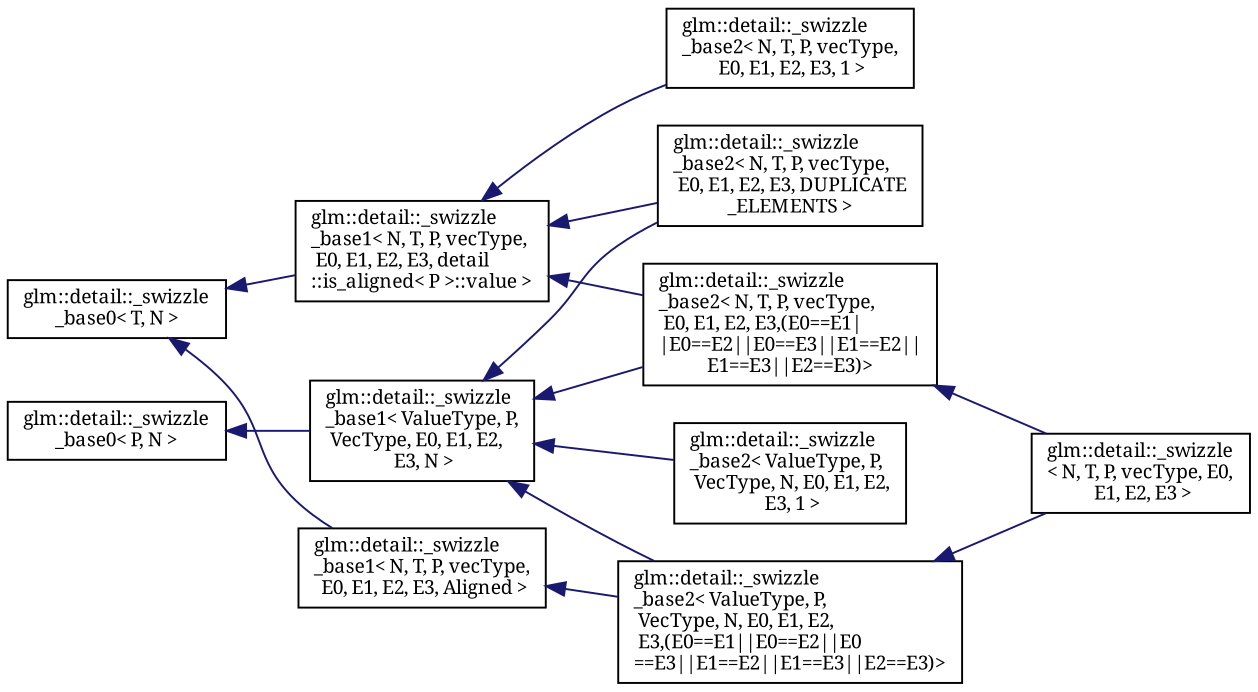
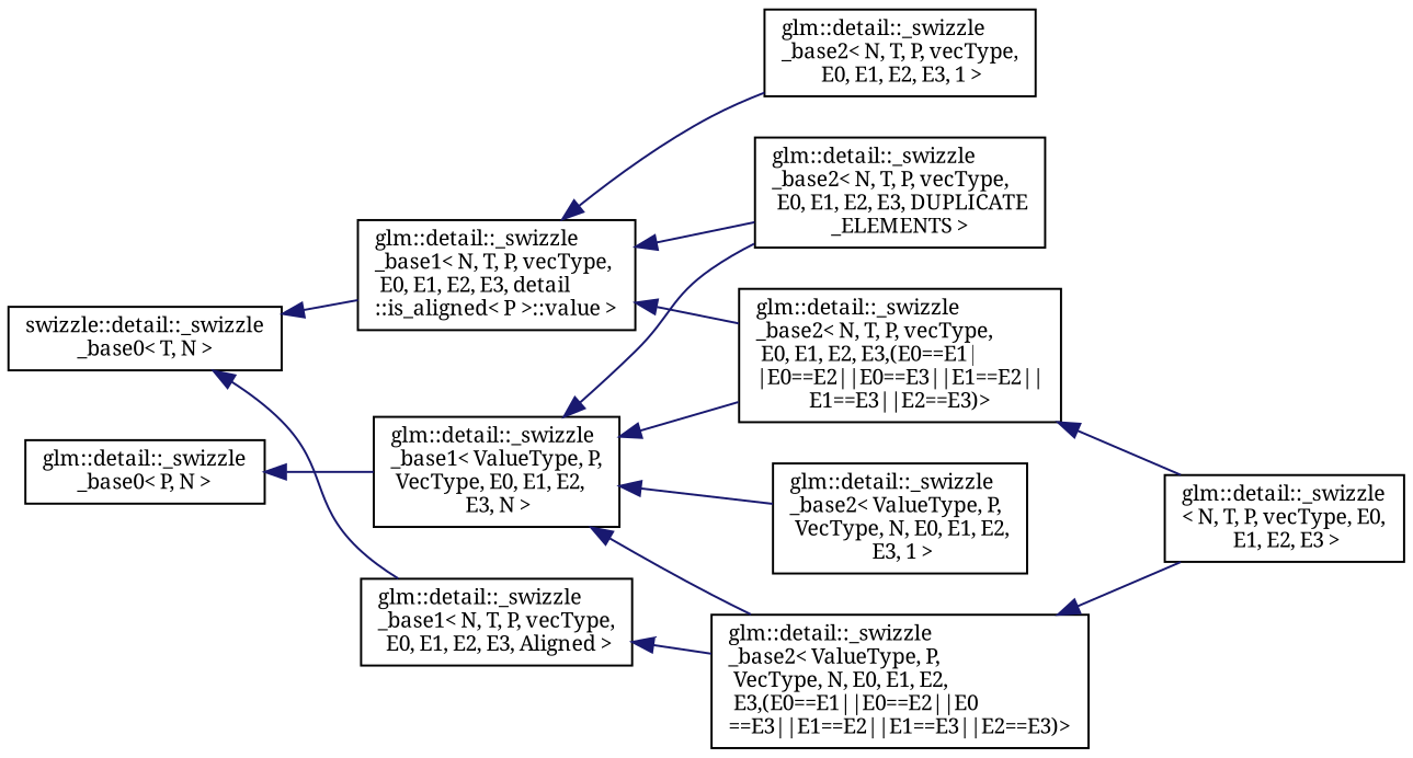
  digraph {
    rankdir=LR
    fontname="Noto Serif"
    node [color=black fillcolor=white fontname="Noto Serif" fontsize=10 shape=record style=filled]
    edge [color=midnightblue dir=back fontname="Noto Serif" fontsize=10 labelfontname=Helvetica labelfontsize=10 style=solid]
-   n1 [height=0.2 label="glm::detail::_swizzle\l_base0\< T, N \>" width=0.4]
+   n1 [height=0.2 label="swizzle::detail::_swizzle\l_base0\< T, N \>" width=0.4]
    n2 [height=0.2 label="glm::detail::_swizzle\l_base1\< N, T, P, vecType,\l E0, E1, E2, E3, detail\l::is_aligned\< P \>::value \>" width=0.4]
    n3 [height=0.2 label="glm::detail::_swizzle\l_base1\< N, T, P, vecType,\l E0, E1, E2, E3, Aligned \>" width=0.4]
    n4 [height=0.2 label="glm::detail::_swizzle\l_base2\< N, T, P, vecType,\l E0, E1, E2, E3,(E0==E1\|\l\|E0==E2\|\|E0==E3\|\|E1==E2\|\|\lE1==E3\|\|E2==E3)\>" width=0.4]
    n5 [height=0.2 label="glm::detail::_swizzle\l_base2\< N, T, P, vecType,\l E0, E1, E2, E3, DUPLICATE\l_ELEMENTS \>" width=0.4]
    n6 [height=0.2 label="glm::detail::_swizzle\l_base2\< N, T, P, vecType,\l E0, E1, E2, E3, 1 \>" width=0.4]
    n7 [height=0.2 label="glm::detail::_swizzle\l\< N, T, P, vecType, E0,\l E1, E2, E3 \>" width=0.4]
    n8 [height=0.2 label="glm::detail::_swizzle\l_base2\< ValueType, P,\l VecType, N, E0, E1, E2,\l E3,(E0==E1\|\|E0==E2\|\|E0\l==E3\|\|E1==E2\|\|E1==E3\|\|E2==E3)\>" width=0.4]
    n9 [height=0.2 label="glm::detail::_swizzle\l_base0\< P, N \>" width=0.4]
    n10 [height=0.2 label="glm::detail::_swizzle\l_base1\< ValueType, P,\l VecType, E0, E1, E2,\l E3, N \>" width=0.4]
    n11 [height=0.2 label="glm::detail::_swizzle\l_base2\< ValueType, P,\l VecType, N, E0, E1, E2,\l E3, 1 \>" width=0.4]
    n1 -> n2
    n1 -> n3
    n2 -> n4
    n2 -> n5
    n2 -> n6
    n3 -> n8
    n4 -> n7
    n8 -> n7
    n9 -> n10
    n10 -> n4
    n10 -> n5
    n10 -> n8
    n10 -> n11
  }
